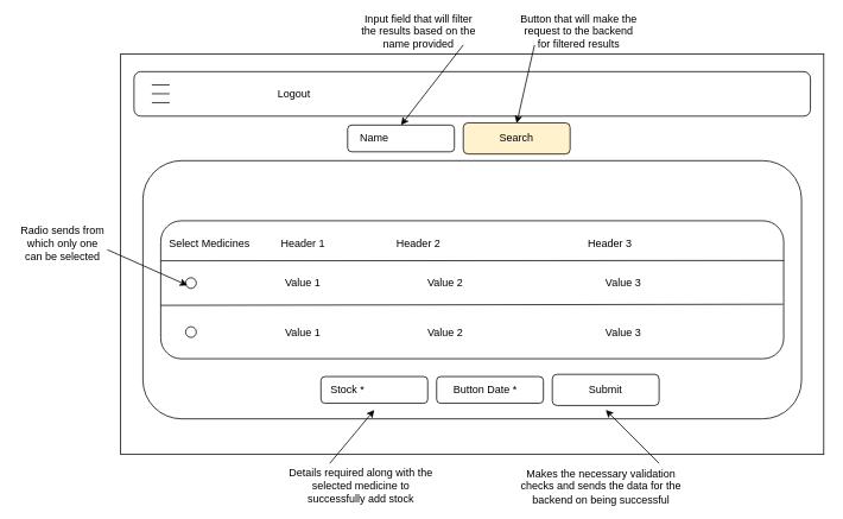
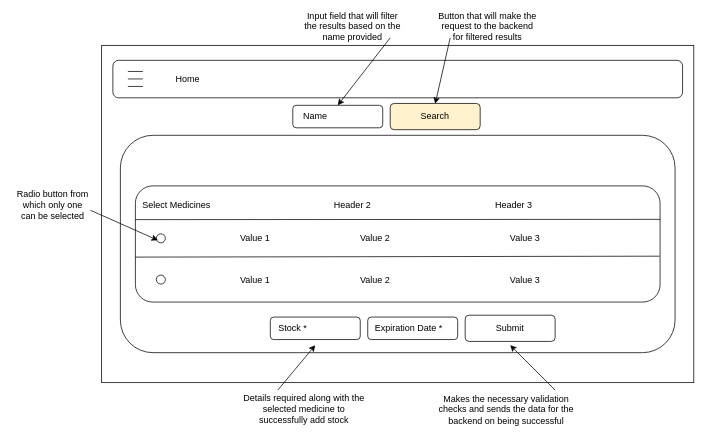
  <mxCell id="0" />
  <mxCell id="1" parent="0" />
  <mxCell id="2" value="" style="rounded=0;whiteSpace=wrap;html=1;" vertex="1" parent="1"><mxGeometry x="135" y="60" width="790" height="450" as="geometry" /></mxCell>
  <mxCell id="3" value="" style="rounded=1;whiteSpace=wrap;html=1;" vertex="1" parent="1"><mxGeometry x="150" y="80" width="760" height="50" as="geometry" /></mxCell>
  <mxCell id="4" value="" style="endArrow=none;html=1;rounded=0;" edge="1" parent="1"><mxGeometry width="50" height="50" relative="1" as="geometry"><mxPoint x="170" y="94.83" as="sourcePoint" /><mxPoint x="190" y="94.83" as="targetPoint" /></mxGeometry></mxCell>
  <mxCell id="5" value="" style="endArrow=none;html=1;rounded=0;" edge="1" parent="1"><mxGeometry width="50" height="50" relative="1" as="geometry"><mxPoint x="170" y="104.83" as="sourcePoint" /><mxPoint x="190" y="104.83" as="targetPoint" /></mxGeometry></mxCell>
  <mxCell id="6" value="" style="endArrow=none;html=1;rounded=0;" edge="1" parent="1"><mxGeometry width="50" height="50" relative="1" as="geometry"><mxPoint x="170" y="114.83" as="sourcePoint" /><mxPoint x="190" y="114.83" as="targetPoint" /></mxGeometry></mxCell>
- <mxCell id="8" value="Logout" style="text;html=1;align=center;verticalAlign=middle;whiteSpace=wrap;rounded=0;" vertex="1" parent="1"><mxGeometry x="300" y="90" width="60" height="30" as="geometry" /></mxCell>
+ <mxCell id="7" value="Home" style="text;html=1;align=center;verticalAlign=middle;whiteSpace=wrap;rounded=0;" vertex="1" parent="1"><mxGeometry x="220" y="90" width="60" height="30" as="geometry" /></mxCell>
  <mxCell id="9" value="" style="rounded=1;whiteSpace=wrap;html=1;" vertex="1" parent="1"><mxGeometry x="160" y="180" width="740" height="290" as="geometry" /></mxCell>
  <mxCell id="10" value="" style="rounded=1;whiteSpace=wrap;html=1;" vertex="1" parent="1"><mxGeometry x="390" y="140" width="120" height="30" as="geometry" /></mxCell>
  <mxCell id="11" value="Search" style="rounded=1;whiteSpace=wrap;html=1;fillColor=#fff2cc;strokeColor=#000000;" vertex="1" parent="1"><mxGeometry x="520" y="137.5" width="120" height="35" as="geometry" /></mxCell>
  <mxCell id="12" value="" style="rounded=1;whiteSpace=wrap;html=1;" vertex="1" parent="1"><mxGeometry x="180" y="247.5" width="700" height="155" as="geometry" /></mxCell>
  <mxCell id="13" value="" style="endArrow=none;html=1;rounded=0;entryX=1;entryY=0.288;entryDx=0;entryDy=0;entryPerimeter=0;" edge="1" parent="1" target="12"><mxGeometry width="50" height="50" relative="1" as="geometry"><mxPoint x="180" y="292.5" as="sourcePoint" /><mxPoint x="230" y="242.5" as="targetPoint" /></mxGeometry></mxCell>
  <mxCell id="14" value="" style="endArrow=none;html=1;rounded=0;entryX=0.999;entryY=0.605;entryDx=0;entryDy=0;entryPerimeter=0;" edge="1" parent="1" target="12"><mxGeometry width="50" height="50" relative="1" as="geometry"><mxPoint x="180" y="342.5" as="sourcePoint" /><mxPoint x="230" y="292.5" as="targetPoint" /></mxGeometry></mxCell>
- <mxCell id="15" value="Header 1" style="text;html=1;align=center;verticalAlign=middle;whiteSpace=wrap;rounded=0;" vertex="1" parent="1"><mxGeometry x="310" y="257.5" width="60" height="30" as="geometry" /></mxCell>
  <mxCell id="16" value="Header 2" style="text;html=1;align=center;verticalAlign=middle;whiteSpace=wrap;rounded=0;" vertex="1" parent="1"><mxGeometry x="440" y="257.5" width="60" height="30" as="geometry" /></mxCell>
  <mxCell id="17" value="Header 3" style="text;html=1;align=center;verticalAlign=middle;whiteSpace=wrap;rounded=0;" vertex="1" parent="1"><mxGeometry x="655" y="257.5" width="60" height="30" as="geometry" /></mxCell>
  <mxCell id="18" value="Value 1" style="text;html=1;align=center;verticalAlign=middle;whiteSpace=wrap;rounded=0;" vertex="1" parent="1"><mxGeometry x="310" y="302.5" width="60" height="30" as="geometry" /></mxCell>
  <mxCell id="19" value="Value 1" style="text;html=1;align=center;verticalAlign=middle;whiteSpace=wrap;rounded=0;" vertex="1" parent="1"><mxGeometry x="310" y="357.5" width="60" height="30" as="geometry" /></mxCell>
  <mxCell id="20" value="Value 2" style="text;html=1;align=center;verticalAlign=middle;whiteSpace=wrap;rounded=0;" vertex="1" parent="1"><mxGeometry x="470" y="302.5" width="60" height="30" as="geometry" /></mxCell>
  <mxCell id="21" value="Value 2" style="text;html=1;align=center;verticalAlign=middle;whiteSpace=wrap;rounded=0;" vertex="1" parent="1"><mxGeometry x="470" y="357.5" width="60" height="30" as="geometry" /></mxCell>
  <mxCell id="22" value="Value 3" style="text;html=1;align=center;verticalAlign=middle;whiteSpace=wrap;rounded=0;" vertex="1" parent="1"><mxGeometry x="670" y="302.5" width="60" height="30" as="geometry" /></mxCell>
  <mxCell id="23" value="Value 3" style="text;html=1;align=center;verticalAlign=middle;whiteSpace=wrap;rounded=0;" vertex="1" parent="1"><mxGeometry x="670" y="357.5" width="60" height="30" as="geometry" /></mxCell>
  <mxCell id="24" value="Select Medicines" style="text;html=1;align=center;verticalAlign=middle;whiteSpace=wrap;rounded=0;" vertex="1" parent="1"><mxGeometry x="170" y="258" width="130" height="30" as="geometry" /></mxCell>
  <mxCell id="25" value="" style="rounded=1;whiteSpace=wrap;html=1;" vertex="1" parent="1"><mxGeometry x="360" y="422.5" width="120" height="30" as="geometry" /></mxCell>
  <mxCell id="26" value="Submit" style="rounded=1;whiteSpace=wrap;html=1;fillColor=#ffffff;strokeColor=#000000;" vertex="1" parent="1"><mxGeometry x="620" y="420" width="120" height="35" as="geometry" /></mxCell>
  <mxCell id="27" value="Stock *" style="text;html=1;align=center;verticalAlign=middle;whiteSpace=wrap;rounded=0;" vertex="1" parent="1"><mxGeometry x="360" y="422.5" width="60" height="30" as="geometry" /></mxCell>
  <mxCell id="28" value="Name" style="text;html=1;align=center;verticalAlign=middle;whiteSpace=wrap;rounded=0;" vertex="1" parent="1"><mxGeometry x="390" y="140" width="60" height="30" as="geometry" /></mxCell>
  <mxCell id="29" value="" style="rounded=1;whiteSpace=wrap;html=1;" vertex="1" parent="1"><mxGeometry x="490" y="422.5" width="120" height="30" as="geometry" /></mxCell>
- <mxCell id="30" value="Button Date *" style="text;html=1;align=center;verticalAlign=middle;whiteSpace=wrap;rounded=0;" vertex="1" parent="1"><mxGeometry x="490" y="422.5" width="110" height="30" as="geometry" /></mxCell>
+ <mxCell id="30" value="Expiration Date *" style="text;html=1;align=center;verticalAlign=middle;whiteSpace=wrap;rounded=0;" vertex="1" parent="1"><mxGeometry x="490" y="422.5" width="110" height="30" as="geometry" /></mxCell>
  <mxCell id="31" value="" style="ellipse;whiteSpace=wrap;html=1;aspect=fixed;" vertex="1" parent="1"><mxGeometry x="208" y="311.5" width="12" height="12" as="geometry" /></mxCell>
  <mxCell id="32" value="" style="ellipse;whiteSpace=wrap;html=1;aspect=fixed;" vertex="1" parent="1"><mxGeometry x="208" y="366.5" width="12" height="12" as="geometry" /></mxCell>
  <mxCell id="33" value="" style="endArrow=classic;html=1;rounded=0;" edge="1" parent="1"><mxGeometry width="50" height="50" relative="1" as="geometry"><mxPoint x="120" y="280" as="sourcePoint" /><mxPoint x="210" y="320" as="targetPoint" /></mxGeometry></mxCell>
- <mxCell id="34" value="Radio sends from which only one can be selected" style="text;html=1;align=center;verticalAlign=middle;whiteSpace=wrap;rounded=0;" vertex="1" parent="1"><mxGeometry x="20" y="258" width="100" height="30" as="geometry" /></mxCell>
+ <mxCell id="34" value="Radio button from which only one can be selected" style="text;html=1;align=center;verticalAlign=middle;whiteSpace=wrap;rounded=0;" vertex="1" parent="1"><mxGeometry x="20" y="258" width="100" height="30" as="geometry" /></mxCell>
  <mxCell id="35" value="" style="endArrow=classic;html=1;rounded=0;entryX=0.5;entryY=0;entryDx=0;entryDy=0;" edge="1" parent="1"><mxGeometry width="50" height="50" relative="1" as="geometry"><mxPoint x="520" y="50" as="sourcePoint" /><mxPoint x="450" y="140" as="targetPoint" /></mxGeometry></mxCell>
  <mxCell id="36" value="" style="endArrow=classic;html=1;rounded=0;entryX=0.5;entryY=0;entryDx=0;entryDy=0;" edge="1" parent="1"><mxGeometry width="50" height="50" relative="1" as="geometry"><mxPoint x="600" y="50" as="sourcePoint" /><mxPoint x="580" y="138" as="targetPoint" /></mxGeometry></mxCell>
  <mxCell id="37" value="Input field that will filter the results based on the name provided" style="text;html=1;align=center;verticalAlign=middle;whiteSpace=wrap;rounded=0;" vertex="1" parent="1"><mxGeometry x="400" y="20" width="140" height="30" as="geometry" /></mxCell>
  <mxCell id="38" value="Button that will make the request to the backend for filtered results" style="text;html=1;align=center;verticalAlign=middle;whiteSpace=wrap;rounded=0;" vertex="1" parent="1"><mxGeometry x="580" y="20" width="140" height="30" as="geometry" /></mxCell>
  <mxCell id="39" value="" style="endArrow=classic;html=1;rounded=0;" edge="1" parent="1"><mxGeometry width="50" height="50" relative="1" as="geometry"><mxPoint x="370" y="520" as="sourcePoint" /><mxPoint x="420" y="460" as="targetPoint" /></mxGeometry></mxCell>
  <mxCell id="40" value="Details required along with the selected medicine to successfully add stock" style="text;html=1;align=center;verticalAlign=middle;whiteSpace=wrap;rounded=0;" vertex="1" parent="1"><mxGeometry x="320" y="530" width="170" height="30" as="geometry" /></mxCell>
  <mxCell id="41" value="" style="endArrow=classic;html=1;rounded=0;" edge="1" parent="1"><mxGeometry width="50" height="50" relative="1" as="geometry"><mxPoint x="740" y="520" as="sourcePoint" /><mxPoint x="680" y="460" as="targetPoint" /></mxGeometry></mxCell>
  <mxCell id="42" value="Makes the necessary validation checks and sends the data for the backend on being successful" style="text;html=1;align=center;verticalAlign=middle;whiteSpace=wrap;rounded=0;" vertex="1" parent="1"><mxGeometry x="580" y="531" width="190" height="30" as="geometry" /></mxCell>
